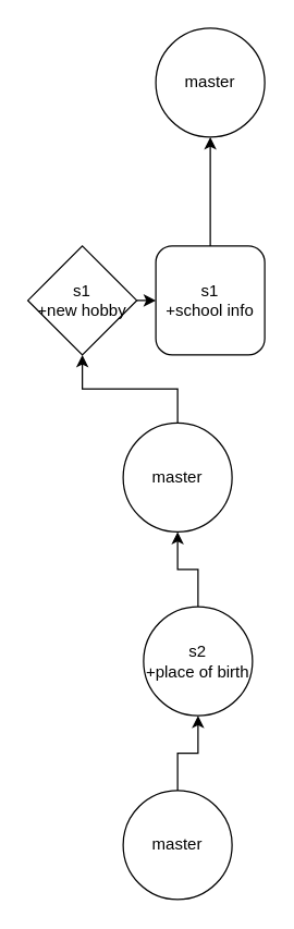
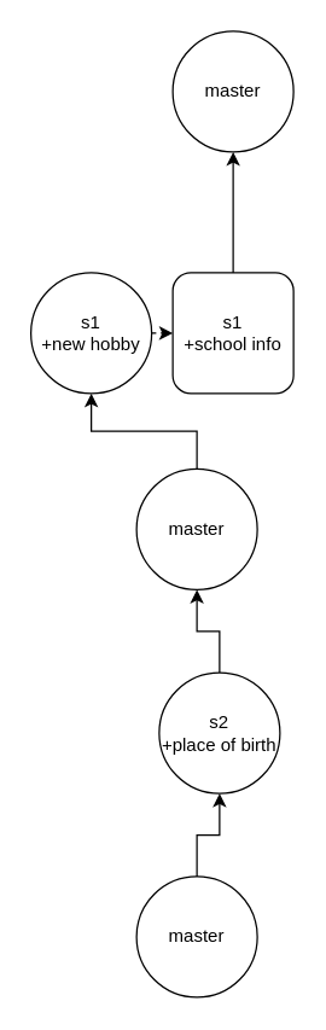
  <mxCell id="0" />
  <mxCell id="1" parent="0" />
  <mxCell id="2" style="edgeStyle=orthogonalEdgeStyle;rounded=0;orthogonalLoop=1;jettySize=auto;html=1;exitX=0.5;exitY=0;exitDx=0;exitDy=0;" edge="1" parent="1" source="3"><mxGeometry relative="1" as="geometry"><mxPoint x="154" y="100" as="targetPoint" /></mxGeometry></mxCell>
  <mxCell id="3" value="s1&lt;br&gt;+school info" style="whiteSpace=wrap;html=1;aspect=fixed;rounded=1;" vertex="1" parent="1"><mxGeometry x="114" y="180" width="80" height="80" as="geometry" /></mxCell>
  <mxCell id="4" style="edgeStyle=orthogonalEdgeStyle;rounded=0;orthogonalLoop=1;jettySize=auto;html=1;" edge="1" parent="1" source="5" target="7"><mxGeometry relative="1" as="geometry" /></mxCell>
  <mxCell id="5" value="s2&lt;br style=&quot;border-color: var(--border-color);&quot;&gt;+place of birth" style="ellipse;whiteSpace=wrap;html=1;aspect=fixed;" vertex="1" parent="1"><mxGeometry x="105" y="445" width="80" height="80" as="geometry" /></mxCell>
  <mxCell id="6" style="edgeStyle=orthogonalEdgeStyle;rounded=0;orthogonalLoop=1;jettySize=auto;html=1;exitX=0.5;exitY=0;exitDx=0;exitDy=0;entryX=0.5;entryY=1;entryDx=0;entryDy=0;" edge="1" parent="1" source="7" target="11"><mxGeometry relative="1" as="geometry" /></mxCell>
  <mxCell id="7" value="master" style="ellipse;whiteSpace=wrap;html=1;aspect=fixed;" vertex="1" parent="1"><mxGeometry x="90" y="310" width="80" height="80" as="geometry" /></mxCell>
  <mxCell id="8" style="edgeStyle=orthogonalEdgeStyle;rounded=0;orthogonalLoop=1;jettySize=auto;html=1;entryX=0.5;entryY=1;entryDx=0;entryDy=0;" edge="1" parent="1" source="9" target="5"><mxGeometry relative="1" as="geometry" /></mxCell>
  <mxCell id="9" value="master" style="ellipse;whiteSpace=wrap;html=1;aspect=fixed;" vertex="1" parent="1"><mxGeometry x="90" y="580" width="80" height="80" as="geometry" /></mxCell>
- <mxCell id="10" style="edgeStyle=orthogonalEdgeStyle;rounded=0;orthogonalLoop=1;jettySize=auto;html=1;exitX=1;exitY=0.5;exitDx=0;exitDy=0;entryX=0;entryY=0.5;entryDx=0;entryDy=0;" edge="1" parent="1" source="11" target="3"><mxGeometry relative="1" as="geometry" /></mxCell>
- <mxCell id="11" value="s1&lt;br style=&quot;border-color: var(--border-color);&quot;&gt;+new hobby" style="rhombus;whiteSpace=wrap;html=1;aspect=fixed;" vertex="1" parent="1"><mxGeometry x="20" y="180" width="80" height="80" as="geometry" /></mxCell>
+ <mxCell id="10" style="edgeStyle=orthogonalEdgeStyle;rounded=0;orthogonalLoop=1;jettySize=auto;html=1;exitX=1;exitY=0.5;exitDx=0;exitDy=0;entryX=0;entryY=0.5;entryDx=0;entryDy=0;dashed=1;" edge="1" parent="1" source="11" target="3"><mxGeometry relative="1" as="geometry" /></mxCell>
+ <mxCell id="11" value="s1&lt;br style=&quot;border-color: var(--border-color);&quot;&gt;+new hobby" style="ellipse;whiteSpace=wrap;html=1;aspect=fixed;" vertex="1" parent="1"><mxGeometry x="20" y="180" width="80" height="80" as="geometry" /></mxCell>
  <mxCell id="12" value="master" style="ellipse;whiteSpace=wrap;html=1;aspect=fixed;" vertex="1" parent="1"><mxGeometry x="114" y="20" width="80" height="80" as="geometry" /></mxCell>
